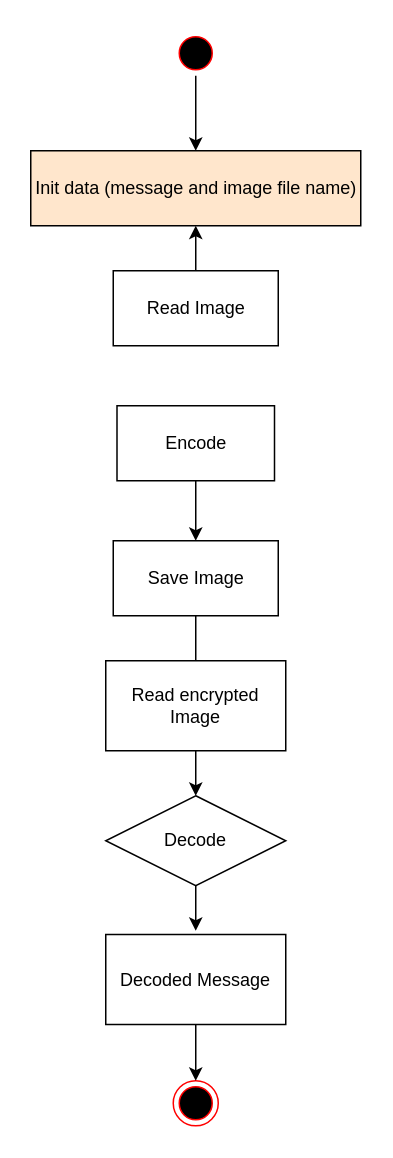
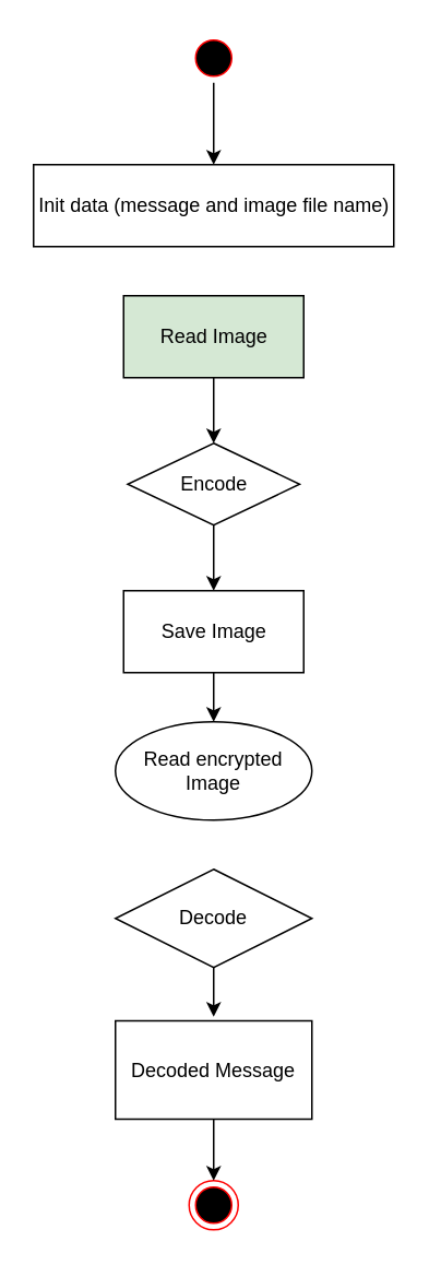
  <mxCell id="0" />
  <mxCell id="1" parent="0" />
  <mxCell id="2" style="edgeStyle=orthogonalEdgeStyle;rounded=0;orthogonalLoop=1;jettySize=auto;html=1;exitX=0.5;exitY=1;exitDx=0;exitDy=0;entryX=0.5;entryY=0;entryDx=0;entryDy=0;" edge="1" parent="1" source="3" target="4"><mxGeometry relative="1" as="geometry" /></mxCell>
  <mxCell id="3" value="" style="ellipse;html=1;shape=startState;fillColor=#000000;strokeColor=#ff0000;" vertex="1" parent="1"><mxGeometry x="115" y="20" width="30" height="30" as="geometry" /></mxCell>
- <mxCell id="4" value="Init data (message and image file name)" style="html=1;fillColor=#ffe6cc;" vertex="1" parent="1"><mxGeometry x="20" y="100" width="220" height="50" as="geometry" /></mxCell>
- <mxCell id="5" style="edgeStyle=orthogonalEdgeStyle;rounded=0;orthogonalLoop=1;jettySize=auto;html=1;" edge="1" parent="1" source="6" target="4"><mxGeometry relative="1" as="geometry" /></mxCell>
- <mxCell id="6" value="Read Image" style="html=1;" vertex="1" parent="1"><mxGeometry x="75" y="180" width="110" height="50" as="geometry" /></mxCell>
+ <mxCell id="4" value="Init data (message and image file name)" style="html=1;" vertex="1" parent="1"><mxGeometry x="20" y="100" width="220" height="50" as="geometry" /></mxCell>
+ <mxCell id="5" style="edgeStyle=orthogonalEdgeStyle;rounded=0;orthogonalLoop=1;jettySize=auto;html=1;" edge="1" parent="1" source="6" target="11"><mxGeometry relative="1" as="geometry" /></mxCell>
+ <mxCell id="6" value="Read Image" style="html=1;fillColor=#d5e8d4;" vertex="1" parent="1"><mxGeometry x="75" y="180" width="110" height="50" as="geometry" /></mxCell>
  <mxCell id="7" value="" style="ellipse;html=1;shape=endState;fillColor=#000000;strokeColor=#ff0000;" vertex="1" parent="1"><mxGeometry x="115" y="720" width="30" height="30" as="geometry" /></mxCell>
- <mxCell id="8" style="edgeStyle=orthogonalEdgeStyle;rounded=0;orthogonalLoop=1;jettySize=auto;html=1;entryX=0.5;entryY=0;entryDx=0;entryDy=0;endArrow=none;" edge="1" parent="1" source="9" target="13"><mxGeometry relative="1" as="geometry" /></mxCell>
+ <mxCell id="8" style="edgeStyle=orthogonalEdgeStyle;rounded=0;orthogonalLoop=1;jettySize=auto;html=1;entryX=0.5;entryY=0;entryDx=0;entryDy=0;" edge="1" parent="1" source="9" target="13"><mxGeometry relative="1" as="geometry" /></mxCell>
  <mxCell id="9" value="Save Image" style="html=1;" vertex="1" parent="1"><mxGeometry x="75" y="360" width="110" height="50" as="geometry" /></mxCell>
  <mxCell id="10" style="edgeStyle=orthogonalEdgeStyle;rounded=0;orthogonalLoop=1;jettySize=auto;html=1;entryX=0.5;entryY=0;entryDx=0;entryDy=0;" edge="1" parent="1" source="11" target="9"><mxGeometry relative="1" as="geometry" /></mxCell>
- <mxCell id="11" value="Encode" style="html=1;" vertex="1" parent="1"><mxGeometry x="77.5" y="270" width="105" height="50" as="geometry" /></mxCell>
- <mxCell id="12" style="edgeStyle=orthogonalEdgeStyle;rounded=0;orthogonalLoop=1;jettySize=auto;html=1;" edge="1" parent="1" source="13" target="15"><mxGeometry relative="1" as="geometry" /></mxCell>
- <mxCell id="13" value="Read encrypted Image" style="rounded=0;whiteSpace=wrap;html=1;" vertex="1" parent="1"><mxGeometry x="70" y="440" width="120" height="60" as="geometry" /></mxCell>
+ <mxCell id="11" value="Encode" style="rhombus;html=1;" vertex="1" parent="1"><mxGeometry x="77.5" y="270" width="105" height="50" as="geometry" /></mxCell>
+ <mxCell id="13" value="Read encrypted Image" style="ellipse;whiteSpace=wrap;html=1;" vertex="1" parent="1"><mxGeometry x="70" y="440" width="120" height="60" as="geometry" /></mxCell>
  <mxCell id="14" style="edgeStyle=orthogonalEdgeStyle;rounded=0;orthogonalLoop=1;jettySize=auto;html=1;" edge="1" parent="1" source="15"><mxGeometry relative="1" as="geometry"><mxPoint x="130" y="620" as="targetPoint" /></mxGeometry></mxCell>
  <mxCell id="15" value="Decode" style="rhombus;whiteSpace=wrap;html=1;" vertex="1" parent="1"><mxGeometry x="70" y="530" width="120" height="60" as="geometry" /></mxCell>
  <mxCell id="16" style="edgeStyle=orthogonalEdgeStyle;rounded=0;orthogonalLoop=1;jettySize=auto;html=1;entryX=0.5;entryY=0;entryDx=0;entryDy=0;" edge="1" parent="1" source="17" target="7"><mxGeometry relative="1" as="geometry" /></mxCell>
  <mxCell id="17" value="Decoded Message" style="rounded=0;whiteSpace=wrap;html=1;" vertex="1" parent="1"><mxGeometry x="70" y="622.5" width="120" height="60" as="geometry" /></mxCell>
